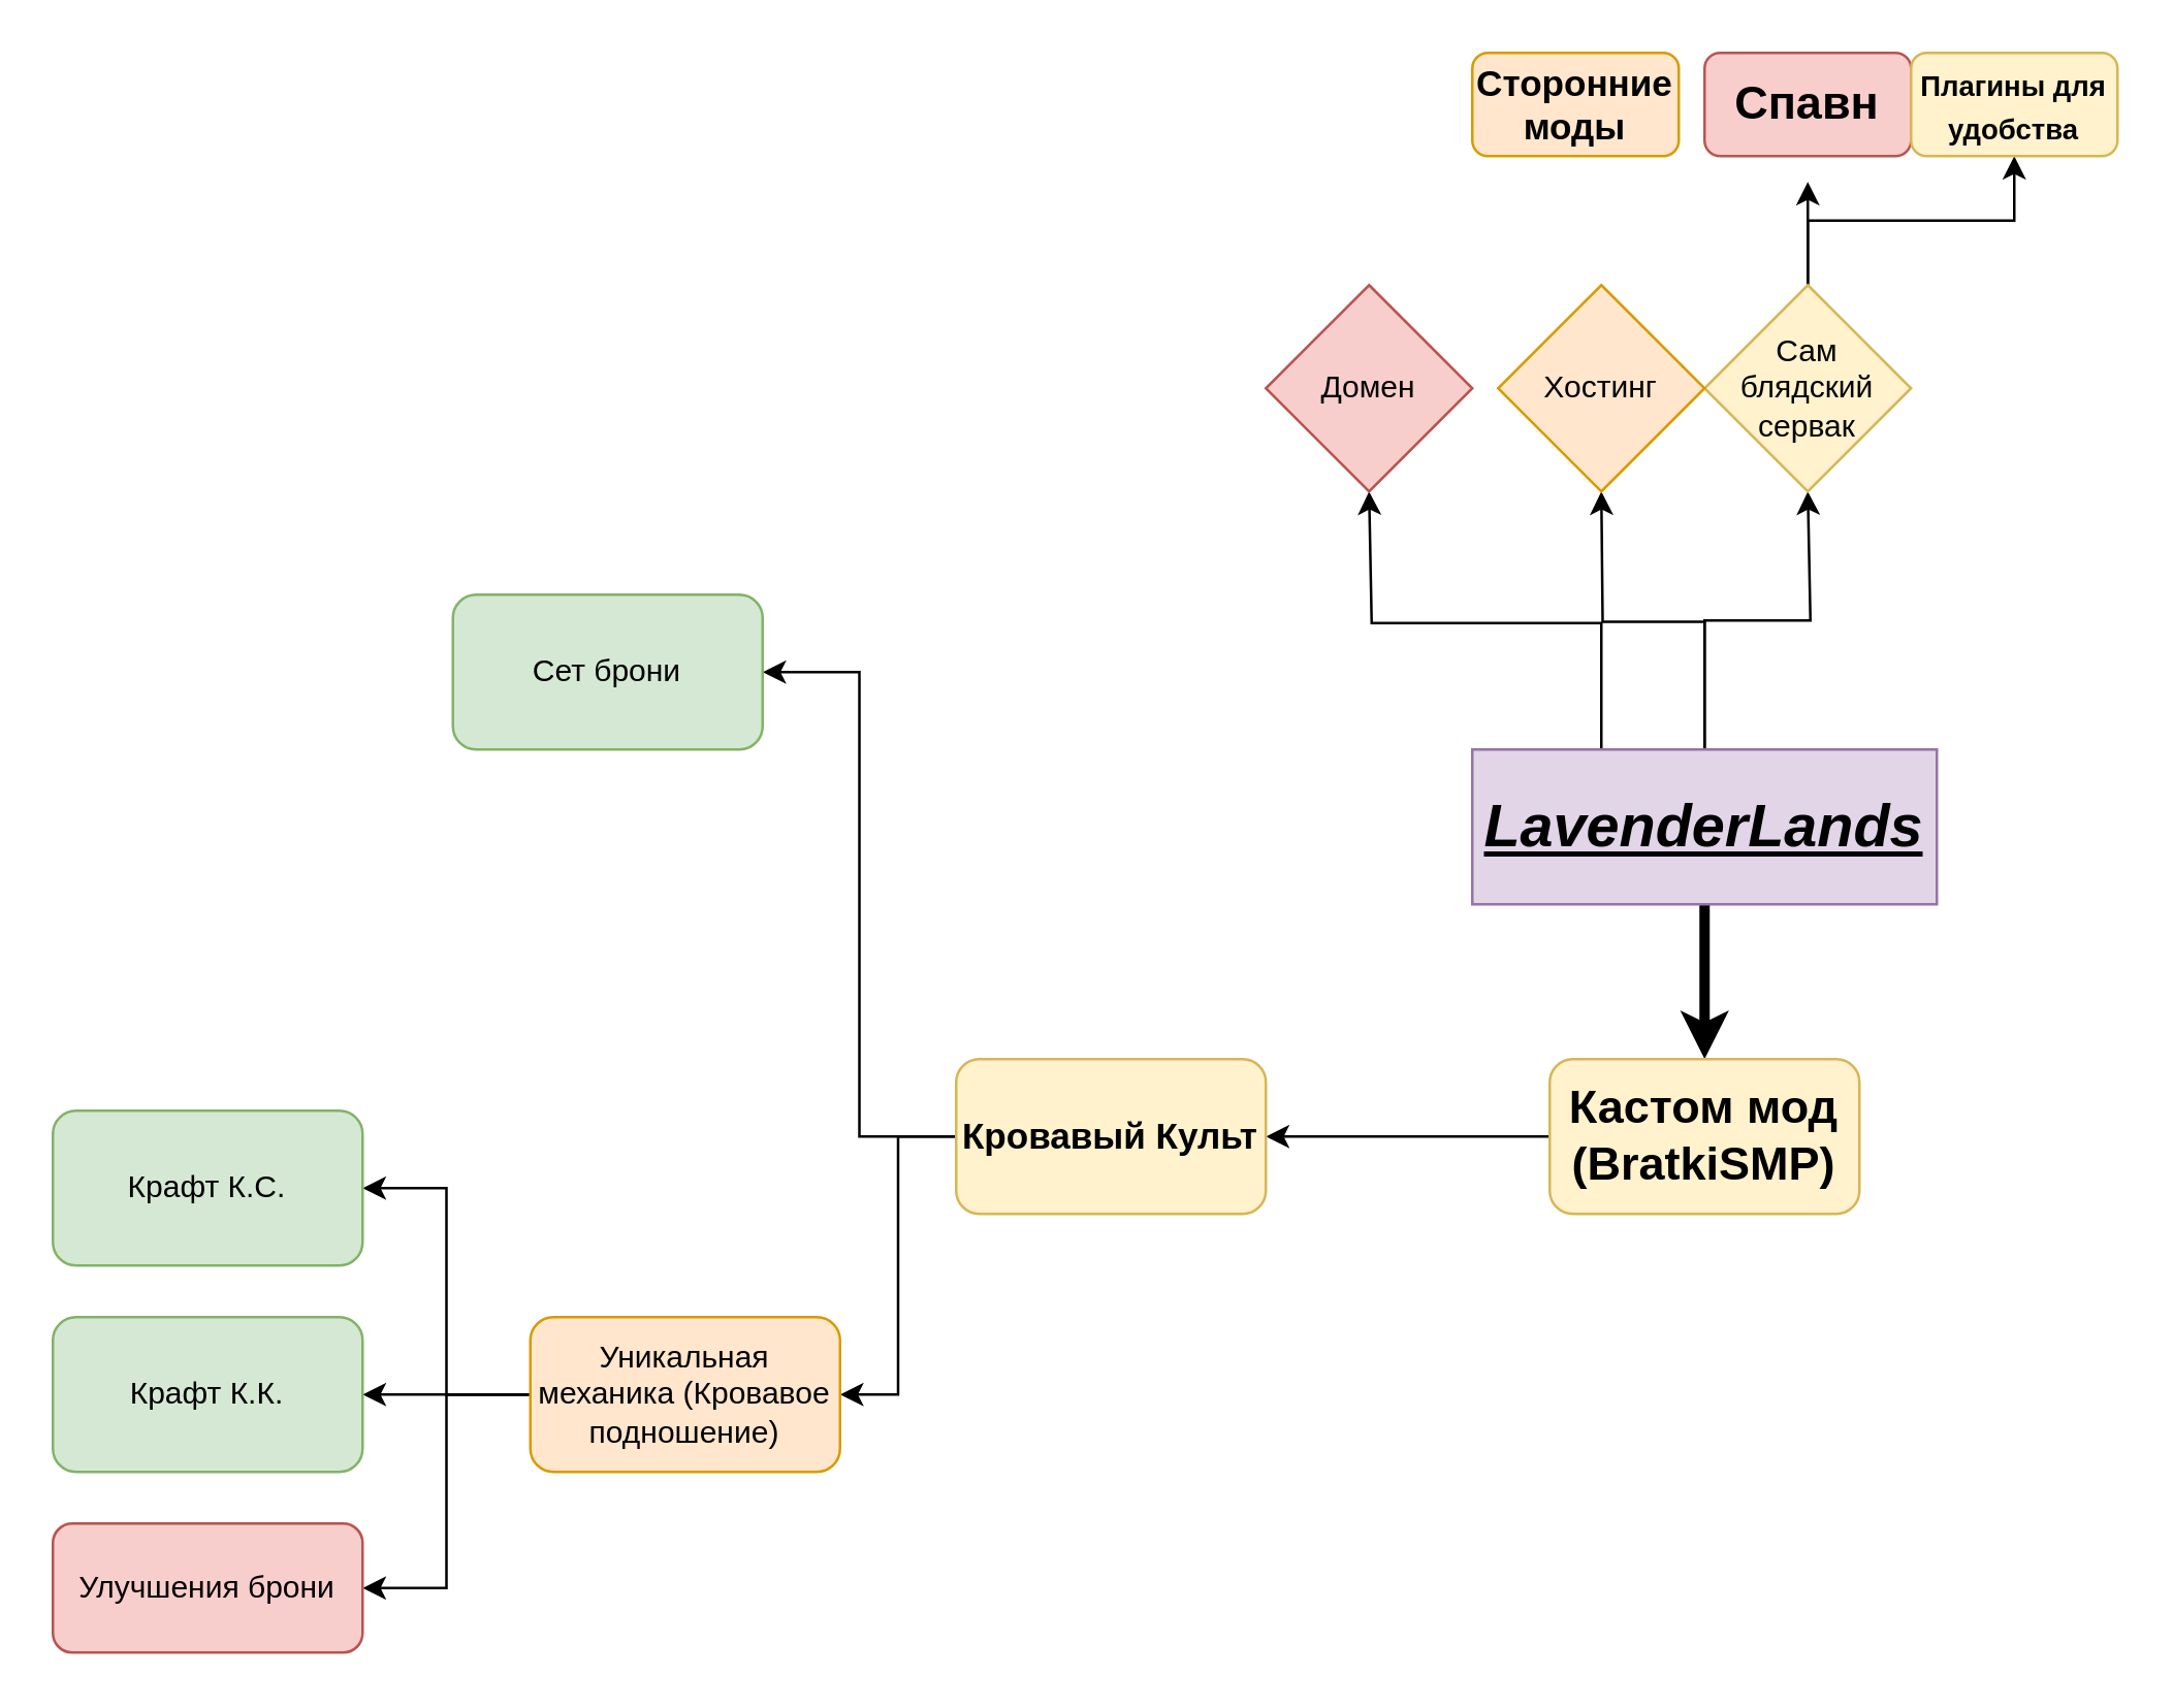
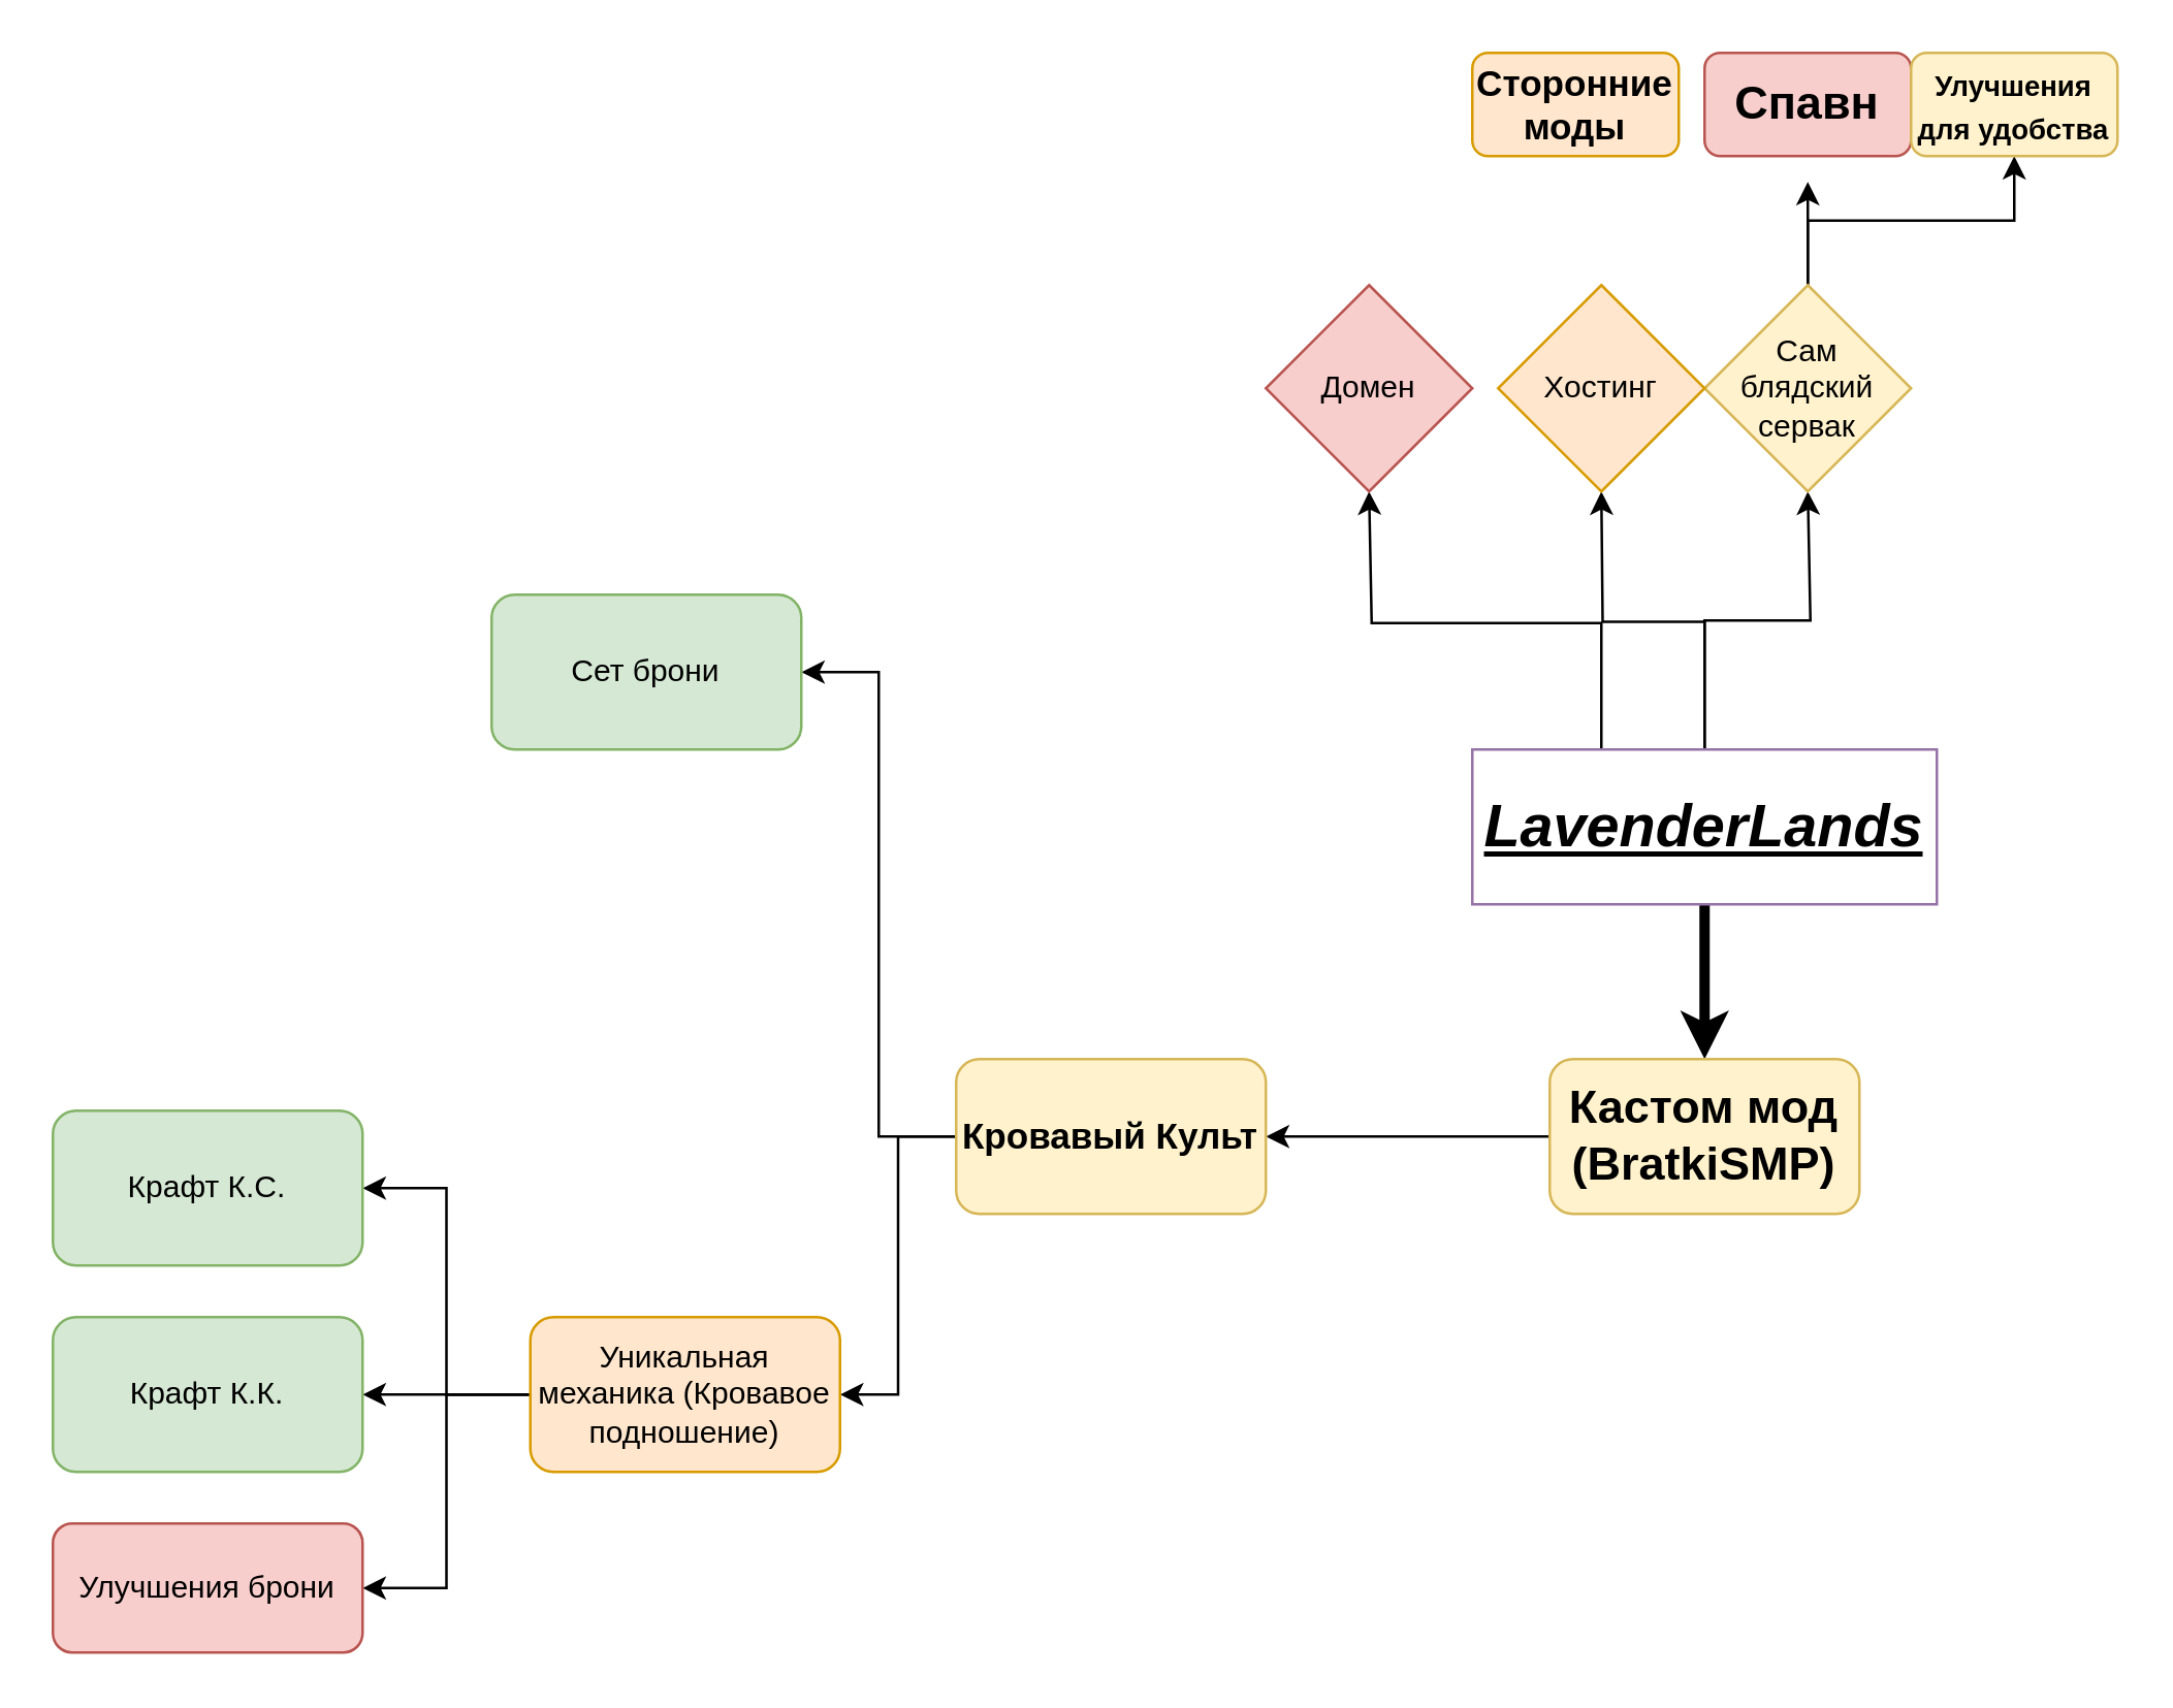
  <mxCell id="0" />
  <mxCell id="1" parent="0" />
  <mxCell id="2" style="edgeStyle=orthogonalEdgeStyle;rounded=0;orthogonalLoop=1;jettySize=auto;html=1;entryX=0.5;entryY=1;entryDx=0;entryDy=0;" edge="1" parent="1" source="6" target="9"><mxGeometry relative="1" as="geometry"><mxPoint x="700" y="200" as="targetPoint" /><Array as="points"><mxPoint x="660" y="240" /><mxPoint x="701" y="240" /></Array></mxGeometry></mxCell>
  <mxCell id="3" style="edgeStyle=orthogonalEdgeStyle;rounded=0;orthogonalLoop=1;jettySize=auto;html=1;" edge="1" parent="1" source="6"><mxGeometry relative="1" as="geometry"><mxPoint x="620" y="190" as="targetPoint" /></mxGeometry></mxCell>
  <mxCell id="4" style="edgeStyle=orthogonalEdgeStyle;rounded=0;orthogonalLoop=1;jettySize=auto;html=1;" edge="1" parent="1"><mxGeometry relative="1" as="geometry"><mxPoint x="530" y="190" as="targetPoint" /><mxPoint x="620" y="290" as="sourcePoint" /><Array as="points"><mxPoint x="620" y="241" /><mxPoint x="531" y="241" /></Array></mxGeometry></mxCell>
  <mxCell id="5" style="edgeStyle=orthogonalEdgeStyle;rounded=0;orthogonalLoop=1;jettySize=auto;html=1;strokeWidth=4;" edge="1" parent="1" source="6"><mxGeometry relative="1" as="geometry"><mxPoint x="660" y="410" as="targetPoint" /></mxGeometry></mxCell>
- <mxCell id="6" value="&lt;h1&gt;&lt;font style=&quot;font-size: 23px; color: light-dark(rgb(0, 0, 0), rgb(255, 153, 204));&quot;&gt;&lt;i&gt;&lt;u&gt;LavenderLands&lt;/u&gt;&lt;/i&gt;&lt;/font&gt;&lt;/h1&gt;" style="rounded=0;whiteSpace=wrap;html=1;fillColor=#e1d5e7;strokeColor=#9673a6;" vertex="1" parent="1"><mxGeometry x="570" y="290" width="180" height="60" as="geometry" /></mxCell>
+ <mxCell id="6" value="&lt;h1&gt;&lt;font style=&quot;font-size: 23px; color: light-dark(rgb(0, 0, 0), rgb(255, 153, 204));&quot;&gt;&lt;i&gt;&lt;u&gt;LavenderLands&lt;/u&gt;&lt;/i&gt;&lt;/font&gt;&lt;/h1&gt;" style="rounded=0;whiteSpace=wrap;html=1;fillColor=#ffffff;strokeColor=#9673a6;" vertex="1" parent="1"><mxGeometry x="570" y="290" width="180" height="60" as="geometry" /></mxCell>
  <mxCell id="7" style="edgeStyle=orthogonalEdgeStyle;rounded=0;orthogonalLoop=1;jettySize=auto;html=1;" edge="1" parent="1" source="9"><mxGeometry relative="1" as="geometry"><mxPoint x="700" y="70" as="targetPoint" /></mxGeometry></mxCell>
  <mxCell id="8" style="edgeStyle=orthogonalEdgeStyle;rounded=0;orthogonalLoop=1;jettySize=auto;html=1;entryX=0.5;entryY=1;entryDx=0;entryDy=0;" edge="1" parent="1" source="9" target="13"><mxGeometry relative="1" as="geometry" /></mxCell>
  <mxCell id="9" value="Сам блядский сервак" style="rhombus;whiteSpace=wrap;html=1;fillColor=#fff2cc;strokeColor=#d6b656;" vertex="1" parent="1"><mxGeometry x="660" y="110" width="80" height="80" as="geometry" /></mxCell>
  <mxCell id="10" value="Хостинг" style="rhombus;whiteSpace=wrap;html=1;fillColor=#ffe6cc;strokeColor=#d79b00;" vertex="1" parent="1"><mxGeometry x="580" y="110" width="80" height="80" as="geometry" /></mxCell>
  <mxCell id="11" value="Домен" style="rhombus;whiteSpace=wrap;html=1;fillColor=#f8cecc;strokeColor=#b85450;" vertex="1" parent="1"><mxGeometry x="490" y="110" width="80" height="80" as="geometry" /></mxCell>
  <mxCell id="12" value="&lt;h2&gt;Спавн&lt;/h2&gt;" style="rounded=1;whiteSpace=wrap;html=1;fillColor=#f8cecc;strokeColor=#b85450;" vertex="1" parent="1"><mxGeometry x="660" y="20" width="80" height="40" as="geometry" /></mxCell>
- <mxCell id="13" value="&lt;h3&gt;&lt;font style=&quot;font-size: 11px;&quot;&gt;Плагины для удобства&lt;/font&gt;&lt;/h3&gt;" style="rounded=1;whiteSpace=wrap;html=1;fillColor=#fff2cc;strokeColor=#d6b656;" vertex="1" parent="1"><mxGeometry x="740" y="20" width="80" height="40" as="geometry" /></mxCell>
+ <mxCell id="13" value="&lt;h3&gt;&lt;font style=&quot;font-size: 11px;&quot;&gt;Улучшения для удобства&lt;/font&gt;&lt;/h3&gt;" style="rounded=1;whiteSpace=wrap;html=1;fillColor=#fff2cc;strokeColor=#d6b656;" vertex="1" parent="1"><mxGeometry x="740" y="20" width="80" height="40" as="geometry" /></mxCell>
  <mxCell id="14" value="&lt;h3&gt;&lt;font style=&quot;color: light-dark(rgb(0, 0, 0), rgb(255, 255, 0));&quot;&gt;Сторонние моды&lt;/font&gt;&lt;/h3&gt;" style="rounded=1;whiteSpace=wrap;html=1;fillColor=#ffe6cc;strokeColor=#d79b00;" vertex="1" parent="1"><mxGeometry x="570" y="20" width="80" height="40" as="geometry" /></mxCell>
  <mxCell id="15" style="edgeStyle=orthogonalEdgeStyle;rounded=0;orthogonalLoop=1;jettySize=auto;html=1;" edge="1" parent="1" source="16"><mxGeometry relative="1" as="geometry"><mxPoint x="490" y="440" as="targetPoint" /></mxGeometry></mxCell>
  <mxCell id="16" value="&lt;h2&gt;Кастом мод (BratkiSMP)&lt;/h2&gt;" style="rounded=1;whiteSpace=wrap;html=1;fillColor=#fff2cc;strokeColor=#d6b656;" vertex="1" parent="1"><mxGeometry x="600" y="410" width="120" height="60" as="geometry" /></mxCell>
  <mxCell id="17" style="edgeStyle=orthogonalEdgeStyle;rounded=0;orthogonalLoop=1;jettySize=auto;html=1;entryX=1;entryY=0.5;entryDx=0;entryDy=0;" edge="1" parent="1" source="19" target="20"><mxGeometry relative="1" as="geometry" /></mxCell>
  <mxCell id="18" style="edgeStyle=orthogonalEdgeStyle;rounded=0;orthogonalLoop=1;jettySize=auto;html=1;entryX=1;entryY=0.5;entryDx=0;entryDy=0;" edge="1" parent="1" source="19" target="24"><mxGeometry relative="1" as="geometry" /></mxCell>
  <mxCell id="19" value="&lt;h3&gt;&lt;font style=&quot;color: light-dark(rgb(0, 0, 0), rgb(255, 217, 102));&quot;&gt;Кровавый Культ&lt;/font&gt;&lt;/h3&gt;" style="rounded=1;whiteSpace=wrap;html=1;fillColor=#fff2cc;strokeColor=#d6b656;" vertex="1" parent="1"><mxGeometry x="370" y="410" width="120" height="60" as="geometry" /></mxCell>
- <mxCell id="20" value="&lt;font style=&quot;color: light-dark(rgb(0, 0, 0), rgb(151, 208, 119));&quot;&gt;Сет брони&lt;/font&gt;" style="rounded=1;whiteSpace=wrap;html=1;fillColor=#d5e8d4;strokeColor=#82b366;" vertex="1" parent="1"><mxGeometry x="175" y="230" width="120" height="60" as="geometry" /></mxCell>
+ <mxCell id="20" value="&lt;font style=&quot;color: light-dark(rgb(0, 0, 0), rgb(151, 208, 119));&quot;&gt;Сет брони&lt;/font&gt;" style="rounded=1;whiteSpace=wrap;html=1;fillColor=#d5e8d4;strokeColor=#82b366;" vertex="1" parent="1"><mxGeometry x="190" y="230" width="120" height="60" as="geometry" /></mxCell>
  <mxCell id="21" style="edgeStyle=orthogonalEdgeStyle;rounded=0;orthogonalLoop=1;jettySize=auto;html=1;entryX=1;entryY=0.5;entryDx=0;entryDy=0;" edge="1" parent="1" source="24" target="25"><mxGeometry relative="1" as="geometry" /></mxCell>
  <mxCell id="22" style="edgeStyle=orthogonalEdgeStyle;rounded=0;orthogonalLoop=1;jettySize=auto;html=1;" edge="1" parent="1" source="24" target="26"><mxGeometry relative="1" as="geometry" /></mxCell>
  <mxCell id="23" style="edgeStyle=orthogonalEdgeStyle;rounded=0;orthogonalLoop=1;jettySize=auto;html=1;entryX=1;entryY=0.5;entryDx=0;entryDy=0;" edge="1" parent="1" source="24" target="27"><mxGeometry relative="1" as="geometry" /></mxCell>
  <mxCell id="24" value="&lt;font style=&quot;color: light-dark(rgb(0, 0, 0), rgb(255, 229, 153));&quot;&gt;Уникальная механика (Кровавое подношение)&lt;/font&gt;" style="rounded=1;whiteSpace=wrap;html=1;fillColor=#ffe6cc;strokeColor=#d79b00;" vertex="1" parent="1"><mxGeometry x="205" y="510" width="120" height="60" as="geometry" /></mxCell>
  <mxCell id="25" value="&lt;font style=&quot;color: light-dark(rgb(0, 0, 0), rgb(151, 208, 119));&quot;&gt;Крафт К.С.&lt;/font&gt;" style="rounded=1;whiteSpace=wrap;html=1;fillColor=#d5e8d4;strokeColor=#82b366;" vertex="1" parent="1"><mxGeometry x="20" y="430" width="120" height="60" as="geometry" /></mxCell>
  <mxCell id="26" value="&lt;font style=&quot;color: light-dark(rgb(0, 0, 0), rgb(151, 208, 119));&quot;&gt;Крафт К.К.&lt;/font&gt;" style="rounded=1;whiteSpace=wrap;html=1;fillColor=#d5e8d4;strokeColor=#82b366;" vertex="1" parent="1"><mxGeometry x="20" y="510" width="120" height="60" as="geometry" /></mxCell>
  <mxCell id="27" value="&lt;font style=&quot;color: light-dark(rgb(0, 0, 0), rgb(204, 0, 0));&quot;&gt;Улучшения брони&lt;/font&gt;" style="rounded=1;whiteSpace=wrap;html=1;fillColor=#f8cecc;strokeColor=#b85450;" vertex="1" parent="1"><mxGeometry x="20" y="590" width="120" height="50" as="geometry" /></mxCell>
